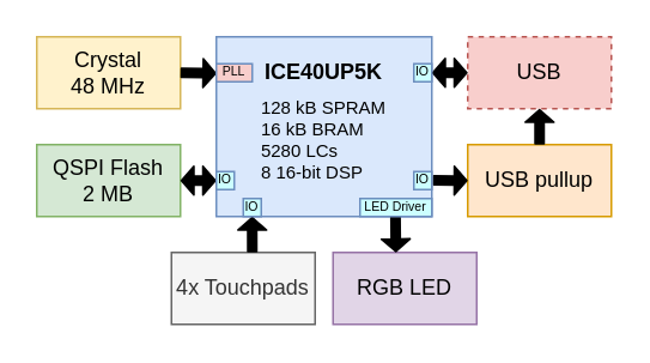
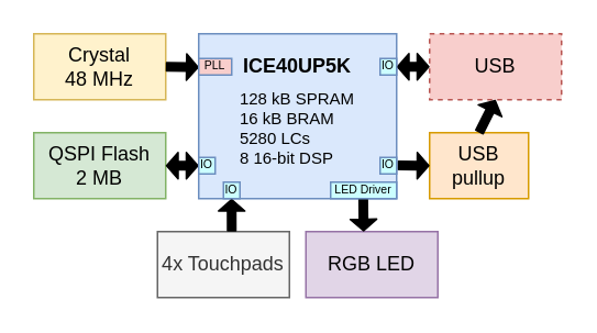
  <mxCell id="0" />
  <mxCell id="1" parent="0" />
  <mxCell id="2" value="&lt;b&gt;ICE40UP5K&lt;/b&gt;&lt;br&gt;&lt;div style=&quot;text-align: left ; font-size: 5px&quot;&gt;&lt;span&gt;&lt;br&gt;&lt;/span&gt;&lt;/div&gt;&lt;div style=&quot;text-align: left ; font-size: 10px&quot;&gt;&lt;font style=&quot;font-size: 10px&quot;&gt;128 kB SPRAM&lt;/font&gt;&lt;/div&gt;&lt;div style=&quot;text-align: left ; font-size: 10px&quot;&gt;&lt;span&gt;&lt;font style=&quot;font-size: 10px&quot;&gt;16 kB BRAM&lt;/font&gt;&lt;/span&gt;&lt;/div&gt;&lt;div style=&quot;text-align: left ; font-size: 10px&quot;&gt;&lt;span&gt;&lt;font style=&quot;font-size: 10px&quot;&gt;5280 LCs&lt;/font&gt;&lt;/span&gt;&lt;/div&gt;&lt;div style=&quot;text-align: left ; font-size: 10px&quot;&gt;&lt;font style=&quot;font-size: 10px&quot;&gt;8 16-bit DSP&lt;/font&gt;&lt;/div&gt;&lt;div style=&quot;text-align: left ; font-size: 5px&quot;&gt;&lt;font style=&quot;font-size: 5px&quot;&gt;&lt;br&gt;&lt;/font&gt;&lt;/div&gt;" style="rounded=0;whiteSpace=wrap;html=1;fillColor=#dae8fc;strokeColor=#6c8ebf;" vertex="1" parent="1"><mxGeometry x="120" y="20" width="120" height="100" as="geometry" /></mxCell>
  <mxCell id="3" value="Crystal&lt;br&gt;48 MHz" style="rounded=0;whiteSpace=wrap;html=1;fillColor=#fff2cc;strokeColor=#d6b656;" vertex="1" parent="1"><mxGeometry x="20" y="20" width="80" height="40" as="geometry" /></mxCell>
  <mxCell id="4" value="QSPI Flash&lt;br&gt;2 MB" style="rounded=0;whiteSpace=wrap;html=1;fillColor=#d5e8d4;strokeColor=#82b366;" vertex="1" parent="1"><mxGeometry x="20" y="80" width="80" height="40" as="geometry" /></mxCell>
  <mxCell id="5" value="4x Touchpads" style="rounded=0;whiteSpace=wrap;html=1;fillColor=#f5f5f5;strokeColor=#666666;fontColor=#333333;" vertex="1" parent="1"><mxGeometry x="95" y="140" width="80" height="40" as="geometry" /></mxCell>
  <mxCell id="6" value="RGB LED" style="rounded=0;whiteSpace=wrap;html=1;fillColor=#e1d5e7;strokeColor=#9673a6;" vertex="1" parent="1"><mxGeometry x="185" y="140" width="80" height="40" as="geometry" /></mxCell>
- <mxCell id="7" value="USB pullup" style="rounded=0;whiteSpace=wrap;html=1;fillColor=#ffe6cc;strokeColor=#d79b00;" vertex="1" parent="1"><mxGeometry x="260" y="80" width="80" height="40" as="geometry" /></mxCell>
+ <mxCell id="7" value="USB pullup" style="rounded=0;whiteSpace=wrap;html=1;fillColor=#ffe6cc;strokeColor=#d79b00;" vertex="1" parent="1"><mxGeometry x="260" y="80" width="60" height="40" as="geometry" /></mxCell>
  <mxCell id="8" value="USB" style="rounded=0;whiteSpace=wrap;html=1;fillColor=#f8cecc;strokeColor=#b85450;dashed=1;" vertex="1" parent="1"><mxGeometry x="260" y="20" width="80" height="40" as="geometry" /></mxCell>
  <mxCell id="9" value="" style="shape=flexArrow;endArrow=classic;startArrow=classic;html=1;entryX=0;entryY=0.5;entryDx=0;entryDy=0;endSize=2;startSize=2;exitX=1;exitY=0.2;exitDx=0;exitDy=0;exitPerimeter=0;fillColor=#000000;width=5;startWidth=10;endWidth=10;" edge="1" parent="1" source="2" target="8"><mxGeometry width="50" height="50" relative="1" as="geometry"><mxPoint x="240" y="-20" as="sourcePoint" /><mxPoint x="30" y="250" as="targetPoint" /></mxGeometry></mxCell>
  <mxCell id="10" value="" style="shape=flexArrow;endArrow=none;startArrow=block;html=1;entryX=1.005;entryY=0.799;entryDx=0;entryDy=0;endSize=2;startSize=2;exitX=0;exitY=0.5;exitDx=0;exitDy=0;entryPerimeter=0;startFill=0;endFill=0;fillColor=#000000;startWidth=10;endWidth=10;width=5;" edge="1" parent="1" source="7" target="2"><mxGeometry width="50" height="50" relative="1" as="geometry"><mxPoint x="250" y="50" as="sourcePoint" /><mxPoint x="290" y="50" as="targetPoint" /></mxGeometry></mxCell>
  <mxCell id="11" value="" style="shape=flexArrow;endArrow=none;startArrow=block;html=1;entryX=0.5;entryY=0;entryDx=0;entryDy=0;endSize=2;startSize=2;exitX=0.5;exitY=1;exitDx=0;exitDy=0;startFill=0;endFill=0;fillColor=#000000;width=5;startWidth=10;endWidth=10;" edge="1" parent="1" source="8" target="7"><mxGeometry width="50" height="50" relative="1" as="geometry"><mxPoint x="270" y="110" as="sourcePoint" /><mxPoint x="230.6" y="109.9" as="targetPoint" /></mxGeometry></mxCell>
  <mxCell id="12" value="" style="shape=flexArrow;endArrow=none;startArrow=block;html=1;entryX=1;entryY=0.5;entryDx=0;entryDy=0;endSize=2;startSize=2;startFill=0;endFill=0;fillColor=#000000;width=5;startWidth=10;endWidth=10;exitX=0.001;exitY=0.203;exitDx=0;exitDy=0;exitPerimeter=0;" edge="1" parent="1" source="2" target="3"><mxGeometry width="50" height="50" relative="1" as="geometry"><mxPoint x="110" y="-10" as="sourcePoint" /><mxPoint x="330" y="90" as="targetPoint" /></mxGeometry></mxCell>
  <mxCell id="13" value="" style="shape=flexArrow;endArrow=block;startArrow=block;html=1;entryX=1;entryY=0.5;entryDx=0;entryDy=0;endSize=2;startSize=2;startFill=0;endFill=0;fillColor=#000000;width=5;startWidth=10;endWidth=10;exitX=0;exitY=0.8;exitDx=0;exitDy=0;exitPerimeter=0;" edge="1" parent="1" source="2" target="4"><mxGeometry width="50" height="50" relative="1" as="geometry"><mxPoint x="130" y="50" as="sourcePoint" /><mxPoint x="110" y="50" as="targetPoint" /></mxGeometry></mxCell>
  <mxCell id="14" value="" style="shape=flexArrow;endArrow=block;startArrow=none;html=1;entryX=0.083;entryY=1;entryDx=0;entryDy=0;endSize=2;startSize=2;startFill=0;endFill=0;fillColor=#000000;width=5;startWidth=10;endWidth=10;exitX=0.5;exitY=0;exitDx=0;exitDy=0;entryPerimeter=0;" edge="1" parent="1"><mxGeometry width="50" height="50" relative="1" as="geometry"><mxPoint x="140" y="140" as="sourcePoint" /><mxPoint x="139.96" y="120" as="targetPoint" /></mxGeometry></mxCell>
  <mxCell id="15" value="" style="shape=flexArrow;endArrow=none;startArrow=block;html=1;entryX=0.083;entryY=1;entryDx=0;entryDy=0;endSize=2;startSize=2;startFill=0;endFill=0;fillColor=#000000;width=5;startWidth=10;endWidth=10;entryPerimeter=0;" edge="1" parent="1"><mxGeometry width="50" height="50" relative="1" as="geometry"><mxPoint x="220" y="140" as="sourcePoint" /><mxPoint x="219.76" y="120" as="targetPoint" /></mxGeometry></mxCell>
  <mxCell id="16" value="PLL" style="rounded=0;whiteSpace=wrap;html=1;fontSize=7;spacing=0;strokeColor=#6c8ebf;fillColor=#f8cecc;" vertex="1" parent="1"><mxGeometry x="120" y="35" width="20" height="10" as="geometry" /></mxCell>
  <mxCell id="17" value="IO" style="rounded=0;whiteSpace=wrap;html=1;spacing=0;fontSize=7;strokeColor=#6c8ebf;fillColor=#CCFFFF;" vertex="1" parent="1"><mxGeometry x="120" y="95" width="10" height="10" as="geometry" /></mxCell>
  <mxCell id="18" value="LED Driver" style="rounded=0;whiteSpace=wrap;html=1;fontSize=7;spacing=0;strokeColor=#6c8ebf;fillColor=#CCFFFF;" vertex="1" parent="1"><mxGeometry x="200" y="110" width="40" height="10" as="geometry" /></mxCell>
  <mxCell id="19" value="IO" style="rounded=0;whiteSpace=wrap;html=1;spacing=0;fontSize=7;strokeColor=#6c8ebf;fillColor=#CCFFFF;" vertex="1" parent="1"><mxGeometry x="135" y="110" width="10" height="10" as="geometry" /></mxCell>
  <mxCell id="20" value="IO" style="rounded=0;whiteSpace=wrap;html=1;spacing=0;fontSize=7;strokeColor=#6c8ebf;fillColor=#CCFFFF;" vertex="1" parent="1"><mxGeometry x="230" y="95" width="10" height="10" as="geometry" /></mxCell>
  <mxCell id="21" value="IO" style="rounded=0;whiteSpace=wrap;html=1;spacing=0;fontSize=7;strokeColor=#6c8ebf;fillColor=#CCFFFF;" vertex="1" parent="1"><mxGeometry x="230" y="35" width="10" height="10" as="geometry" /></mxCell>
